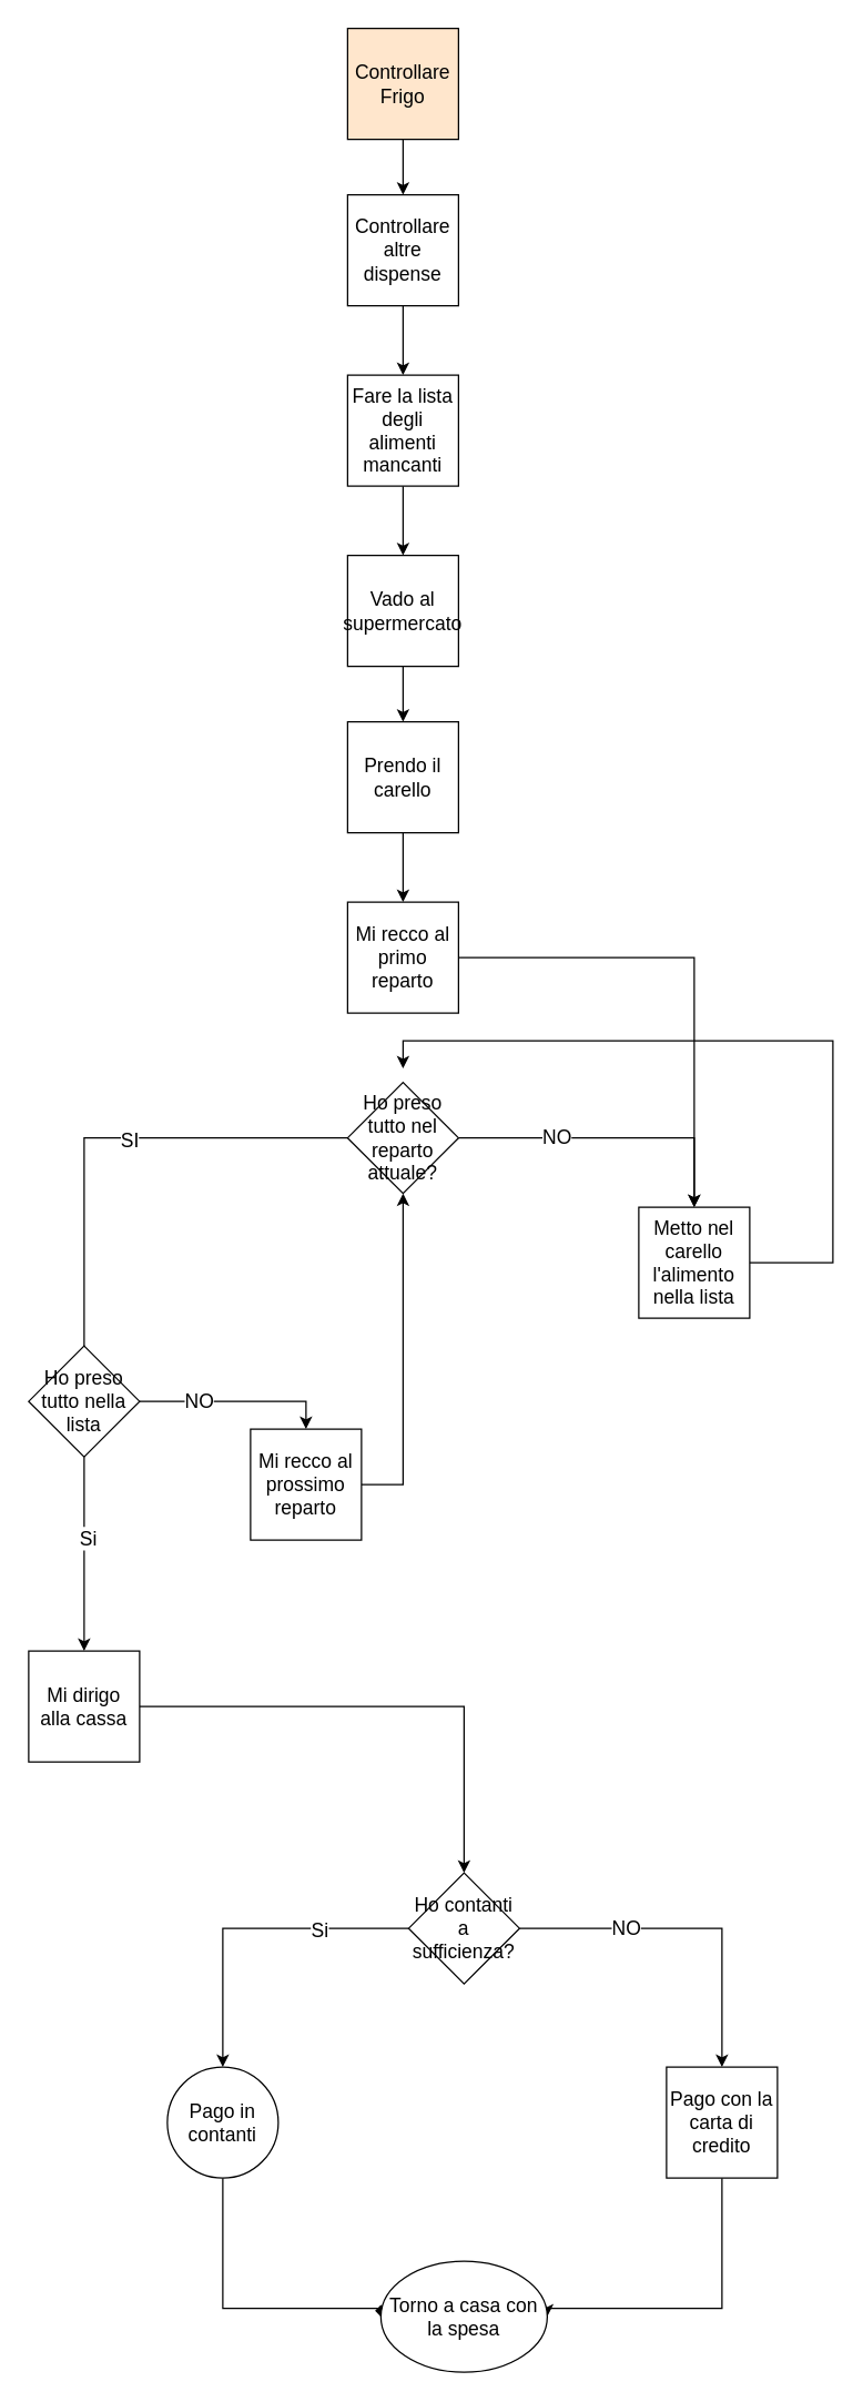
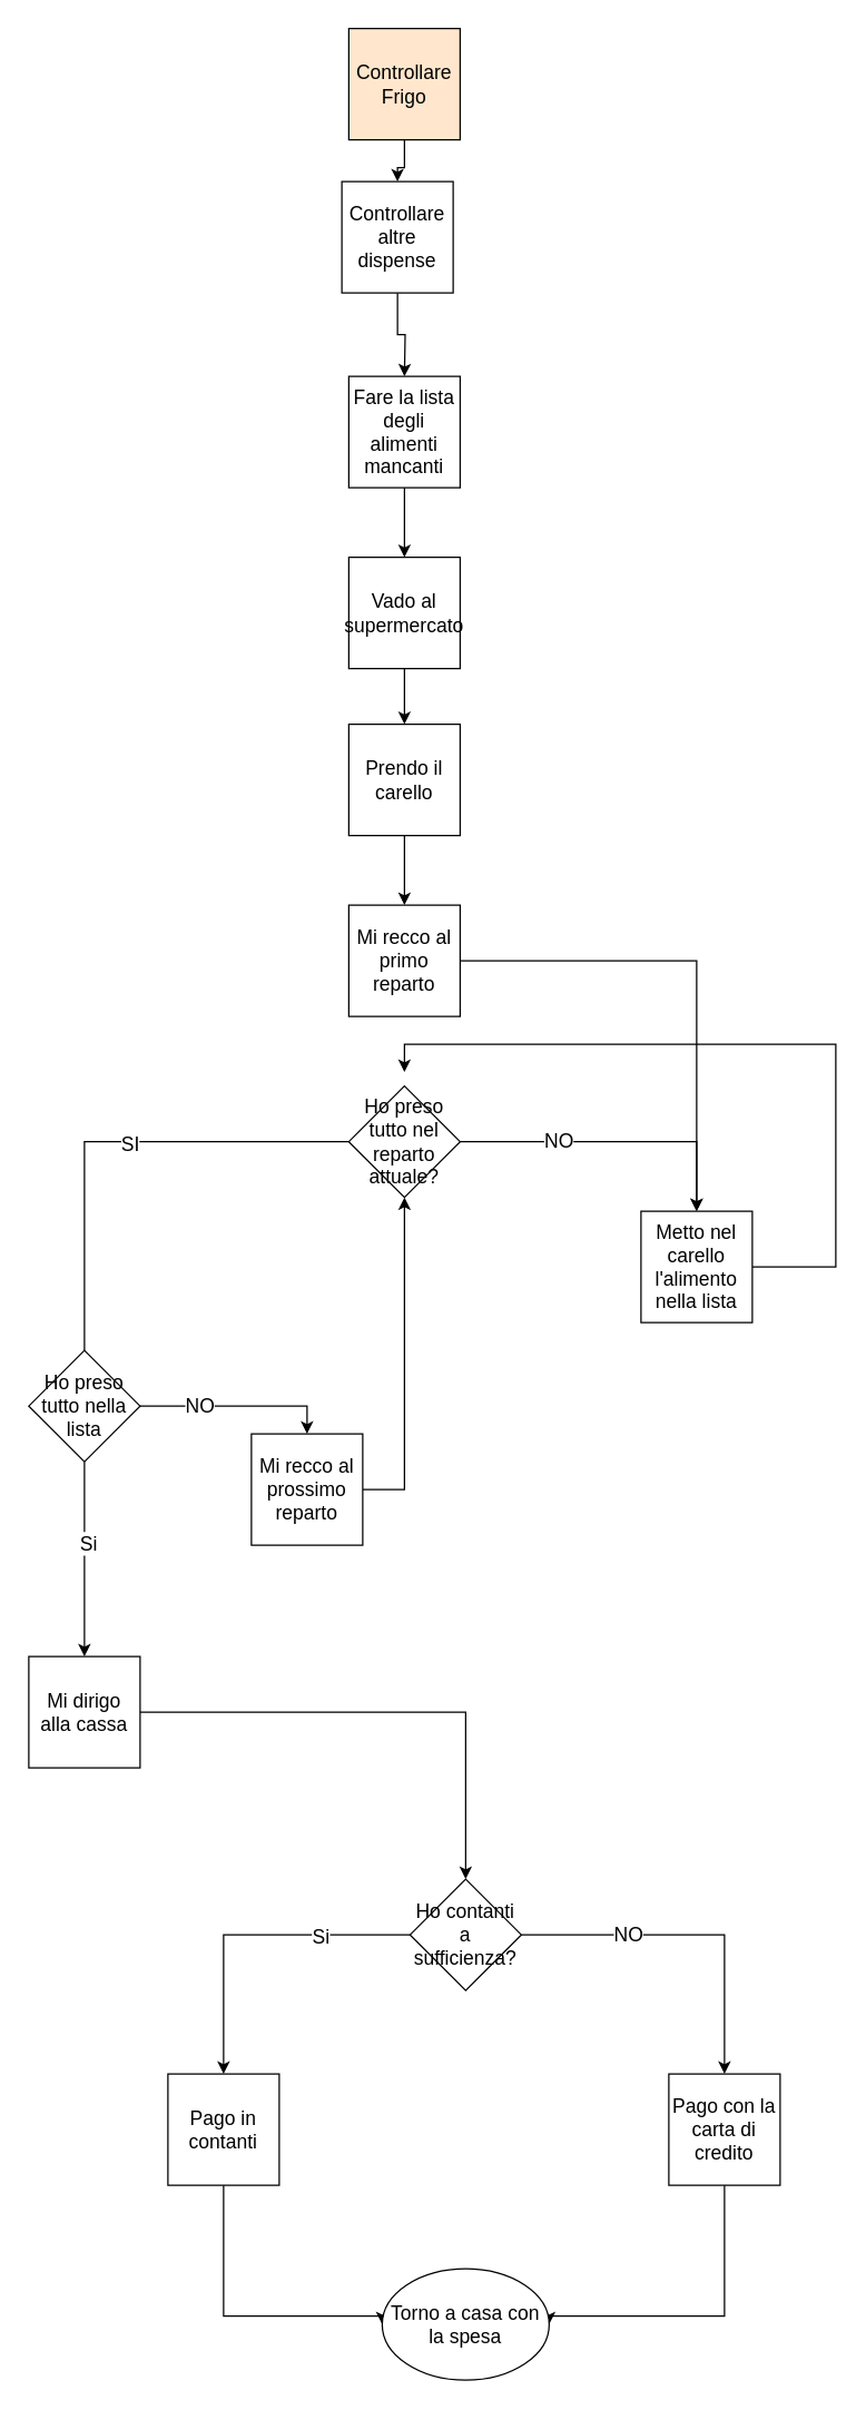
  <mxCell id="0" />
  <mxCell id="1" parent="0" />
  <mxCell id="2" value="" style="edgeStyle=orthogonalEdgeStyle;rounded=0;orthogonalLoop=1;jettySize=auto;html=1;fontSize=14;" edge="1" parent="1" source="3" target="5"><mxGeometry relative="1" as="geometry" /></mxCell>
  <mxCell id="3" value="Controllare Frigo" style="whiteSpace=wrap;html=1;aspect=fixed;fontSize=14;fillColor=#ffe6cc;" vertex="1" parent="1"><mxGeometry x="250" y="20" width="80" height="80" as="geometry" /></mxCell>
  <mxCell id="4" value="" style="edgeStyle=orthogonalEdgeStyle;rounded=0;orthogonalLoop=1;jettySize=auto;html=1;fontSize=14;" edge="1" parent="1" source="5"><mxGeometry relative="1" as="geometry"><mxPoint x="290" y="270" as="targetPoint" /></mxGeometry></mxCell>
- <mxCell id="5" value="Controllare altre dispense" style="whiteSpace=wrap;html=1;aspect=fixed;fontSize=14;" vertex="1" parent="1"><mxGeometry x="250" y="140" width="80" height="80" as="geometry" /></mxCell>
+ <mxCell id="5" value="Controllare altre dispense" style="whiteSpace=wrap;html=1;aspect=fixed;fontSize=14;" vertex="1" parent="1"><mxGeometry x="245" y="130" width="80" height="80" as="geometry" /></mxCell>
  <mxCell id="6" value="" style="edgeStyle=orthogonalEdgeStyle;rounded=0;orthogonalLoop=1;jettySize=auto;html=1;fontSize=14;" edge="1" parent="1"><mxGeometry relative="1" as="geometry"><mxPoint x="290" y="690" as="sourcePoint" /><mxPoint x="290" y="690" as="targetPoint" /></mxGeometry></mxCell>
  <mxCell id="7" value="" style="edgeStyle=orthogonalEdgeStyle;rounded=0;orthogonalLoop=1;jettySize=auto;html=1;fontSize=14;" edge="1" parent="1" source="8"><mxGeometry relative="1" as="geometry"><mxPoint x="290" y="520" as="targetPoint" /></mxGeometry></mxCell>
  <mxCell id="8" value="Vado al supermercato" style="whiteSpace=wrap;html=1;aspect=fixed;fontSize=14;" vertex="1" parent="1"><mxGeometry x="250" y="400" width="80" height="80" as="geometry" /></mxCell>
  <mxCell id="9" value="" style="edgeStyle=orthogonalEdgeStyle;rounded=0;orthogonalLoop=1;jettySize=auto;html=1;fontSize=14;" edge="1" parent="1" source="10"><mxGeometry relative="1" as="geometry"><mxPoint x="290" y="400" as="targetPoint" /></mxGeometry></mxCell>
  <mxCell id="10" value="Fare la lista degli alimenti mancanti" style="whiteSpace=wrap;html=1;aspect=fixed;fontSize=14;" vertex="1" parent="1"><mxGeometry x="250" y="270" width="80" height="80" as="geometry" /></mxCell>
  <mxCell id="11" value="" style="edgeStyle=orthogonalEdgeStyle;rounded=0;orthogonalLoop=1;jettySize=auto;html=1;fontSize=14;" edge="1" parent="1" source="12" target="14"><mxGeometry relative="1" as="geometry" /></mxCell>
  <mxCell id="12" value="Prendo il carello" style="whiteSpace=wrap;html=1;aspect=fixed;fontSize=14;" vertex="1" parent="1"><mxGeometry x="250" y="520" width="80" height="80" as="geometry" /></mxCell>
  <mxCell id="13" value="" style="edgeStyle=orthogonalEdgeStyle;rounded=0;orthogonalLoop=1;jettySize=auto;html=1;fontSize=14;" edge="1" parent="1" source="14" target="21"><mxGeometry relative="1" as="geometry" /></mxCell>
  <mxCell id="14" value="&lt;div&gt;Mi recco al&lt;/div&gt;&lt;div&gt;primo reparto&lt;/div&gt;" style="whiteSpace=wrap;html=1;aspect=fixed;fontSize=14;" vertex="1" parent="1"><mxGeometry x="250" y="650" width="80" height="80" as="geometry" /></mxCell>
  <mxCell id="15" style="edgeStyle=orthogonalEdgeStyle;rounded=0;orthogonalLoop=1;jettySize=auto;html=1;fontSize=14;" edge="1" parent="1" source="19"><mxGeometry relative="1" as="geometry"><mxPoint x="60" y="990" as="targetPoint" /><Array as="points"><mxPoint x="60" y="820" /></Array></mxGeometry></mxCell>
  <mxCell id="16" value="SI" style="edgeLabel;html=1;align=center;verticalAlign=middle;resizable=0;points=[];fontSize=14;" vertex="1" connectable="0" parent="15"><mxGeometry x="-0.125" y="1" relative="1" as="geometry"><mxPoint as="offset" /></mxGeometry></mxCell>
  <mxCell id="17" style="edgeStyle=orthogonalEdgeStyle;rounded=0;orthogonalLoop=1;jettySize=auto;html=1;entryX=0.5;entryY=0;entryDx=0;entryDy=0;fontSize=14;" edge="1" parent="1" source="19" target="21"><mxGeometry relative="1" as="geometry" /></mxCell>
  <mxCell id="18" value="NO" style="edgeLabel;html=1;align=center;verticalAlign=middle;resizable=0;points=[];fontSize=14;" vertex="1" connectable="0" parent="17"><mxGeometry x="-0.364" y="1" relative="1" as="geometry"><mxPoint as="offset" /></mxGeometry></mxCell>
  <mxCell id="19" value="Ho preso tutto nel reparto attuale?" style="rhombus;whiteSpace=wrap;html=1;fontSize=14;" vertex="1" parent="1"><mxGeometry x="250" y="780" width="80" height="80" as="geometry" /></mxCell>
  <mxCell id="20" style="edgeStyle=orthogonalEdgeStyle;rounded=0;orthogonalLoop=1;jettySize=auto;html=1;fontSize=14;" edge="1" parent="1" source="21"><mxGeometry relative="1" as="geometry"><mxPoint x="290" y="770" as="targetPoint" /><Array as="points"><mxPoint x="600" y="910" /><mxPoint x="600" y="750" /><mxPoint x="290" y="750" /></Array></mxGeometry></mxCell>
  <mxCell id="21" value="Metto nel carello l'alimento nella lista" style="whiteSpace=wrap;html=1;aspect=fixed;fontSize=14;" vertex="1" parent="1"><mxGeometry x="460" y="870" width="80" height="80" as="geometry" /></mxCell>
  <mxCell id="22" style="edgeStyle=orthogonalEdgeStyle;rounded=0;orthogonalLoop=1;jettySize=auto;html=1;entryX=0.5;entryY=0;entryDx=0;entryDy=0;fontSize=14;" edge="1" parent="1" source="26" target="28"><mxGeometry relative="1" as="geometry" /></mxCell>
  <mxCell id="23" value="NO" style="edgeLabel;html=1;align=center;verticalAlign=middle;resizable=0;points=[];fontSize=14;" vertex="1" connectable="0" parent="22"><mxGeometry x="-0.4" y="1" relative="1" as="geometry"><mxPoint as="offset" /></mxGeometry></mxCell>
  <mxCell id="24" style="edgeStyle=orthogonalEdgeStyle;rounded=0;orthogonalLoop=1;jettySize=auto;html=1;fontSize=14;" edge="1" parent="1" source="26"><mxGeometry relative="1" as="geometry"><mxPoint x="60" y="1190" as="targetPoint" /></mxGeometry></mxCell>
  <mxCell id="25" value="Si" style="edgeLabel;html=1;align=center;verticalAlign=middle;resizable=0;points=[];fontSize=14;" vertex="1" connectable="0" parent="24"><mxGeometry x="-0.171" y="2" relative="1" as="geometry"><mxPoint as="offset" /></mxGeometry></mxCell>
  <mxCell id="26" value="Ho preso tutto nella lista" style="rhombus;whiteSpace=wrap;html=1;fontSize=14;" vertex="1" parent="1"><mxGeometry x="20" y="970" width="80" height="80" as="geometry" /></mxCell>
  <mxCell id="27" style="edgeStyle=orthogonalEdgeStyle;rounded=0;orthogonalLoop=1;jettySize=auto;html=1;entryX=0.5;entryY=1;entryDx=0;entryDy=0;fontSize=14;" edge="1" parent="1" source="28" target="19"><mxGeometry relative="1" as="geometry"><Array as="points"><mxPoint x="290" y="1070" /></Array></mxGeometry></mxCell>
  <mxCell id="28" value="Mi recco al prossimo reparto" style="whiteSpace=wrap;html=1;aspect=fixed;fontSize=14;" vertex="1" parent="1"><mxGeometry x="180" y="1030" width="80" height="80" as="geometry" /></mxCell>
  <mxCell id="29" style="edgeStyle=orthogonalEdgeStyle;rounded=0;orthogonalLoop=1;jettySize=auto;html=1;entryX=0.5;entryY=0;entryDx=0;entryDy=0;fontSize=14;" edge="1" parent="1" source="30" target="35"><mxGeometry relative="1" as="geometry" /></mxCell>
  <mxCell id="30" value="Mi dirigo alla cassa" style="whiteSpace=wrap;html=1;aspect=fixed;fontSize=14;" vertex="1" parent="1"><mxGeometry x="20" y="1190" width="80" height="80" as="geometry" /></mxCell>
  <mxCell id="31" style="edgeStyle=orthogonalEdgeStyle;rounded=0;orthogonalLoop=1;jettySize=auto;html=1;fontSize=14;entryX=0.5;entryY=0;entryDx=0;entryDy=0;" edge="1" parent="1" source="35" target="37"><mxGeometry relative="1" as="geometry"><mxPoint x="-150" y="1460" as="targetPoint" /></mxGeometry></mxCell>
  <mxCell id="32" value="Si" style="edgeLabel;html=1;align=center;verticalAlign=middle;resizable=0;points=[];fontSize=14;" vertex="1" connectable="0" parent="31"><mxGeometry x="-0.444" y="1" relative="1" as="geometry"><mxPoint as="offset" /></mxGeometry></mxCell>
  <mxCell id="33" style="edgeStyle=orthogonalEdgeStyle;rounded=0;orthogonalLoop=1;jettySize=auto;html=1;fontSize=14;entryX=0.5;entryY=0;entryDx=0;entryDy=0;" edge="1" parent="1" source="35" target="39"><mxGeometry relative="1" as="geometry"><mxPoint x="220" y="1460" as="targetPoint" /></mxGeometry></mxCell>
  <mxCell id="34" value="NO" style="edgeLabel;html=1;align=center;verticalAlign=middle;resizable=0;points=[];fontSize=14;" vertex="1" connectable="0" parent="33"><mxGeometry x="-0.38" y="1" relative="1" as="geometry"><mxPoint as="offset" /></mxGeometry></mxCell>
  <mxCell id="35" value="&lt;div&gt;Ho contanti a sufficienza?&lt;br&gt;&lt;/div&gt;" style="rhombus;whiteSpace=wrap;html=1;fontSize=14;" vertex="1" parent="1"><mxGeometry x="294" y="1350" width="80" height="80" as="geometry" /></mxCell>
- <mxCell id="36" style="edgeStyle=orthogonalEdgeStyle;rounded=0;orthogonalLoop=1;jettySize=auto;html=1;entryX=0;entryY=0.5;entryDx=0;entryDy=0;fontSize=14;endArrow=diamond;" edge="1" parent="1" source="37" target="40"><mxGeometry relative="1" as="geometry"><Array as="points"><mxPoint x="160" y="1664" /></Array></mxGeometry></mxCell>
- <mxCell id="37" value="Pago in contanti" style="ellipse;whiteSpace=wrap;html=1;aspect=fixed;fontSize=14;" vertex="1" parent="1"><mxGeometry x="120" y="1490" width="80" height="80" as="geometry" /></mxCell>
+ <mxCell id="36" style="edgeStyle=orthogonalEdgeStyle;rounded=0;orthogonalLoop=1;jettySize=auto;html=1;entryX=0;entryY=0.5;entryDx=0;entryDy=0;fontSize=14;" edge="1" parent="1" source="37" target="40"><mxGeometry relative="1" as="geometry"><Array as="points"><mxPoint x="160" y="1664" /></Array></mxGeometry></mxCell>
+ <mxCell id="37" value="Pago in contanti" style="whiteSpace=wrap;html=1;aspect=fixed;fontSize=14;" vertex="1" parent="1"><mxGeometry x="120" y="1490" width="80" height="80" as="geometry" /></mxCell>
  <mxCell id="38" style="edgeStyle=orthogonalEdgeStyle;rounded=0;orthogonalLoop=1;jettySize=auto;html=1;entryX=1;entryY=0.5;entryDx=0;entryDy=0;fontSize=14;" edge="1" parent="1" source="39" target="40"><mxGeometry relative="1" as="geometry"><Array as="points"><mxPoint x="520" y="1664" /></Array></mxGeometry></mxCell>
  <mxCell id="39" value="Pago con la carta di credito" style="whiteSpace=wrap;html=1;aspect=fixed;fontSize=14;" vertex="1" parent="1"><mxGeometry x="480" y="1490" width="80" height="80" as="geometry" /></mxCell>
  <mxCell id="40" value="Torno a casa con la spesa" style="ellipse;whiteSpace=wrap;html=1;fontSize=14;" vertex="1" parent="1"><mxGeometry x="274" y="1630" width="120" height="80" as="geometry" /></mxCell>
